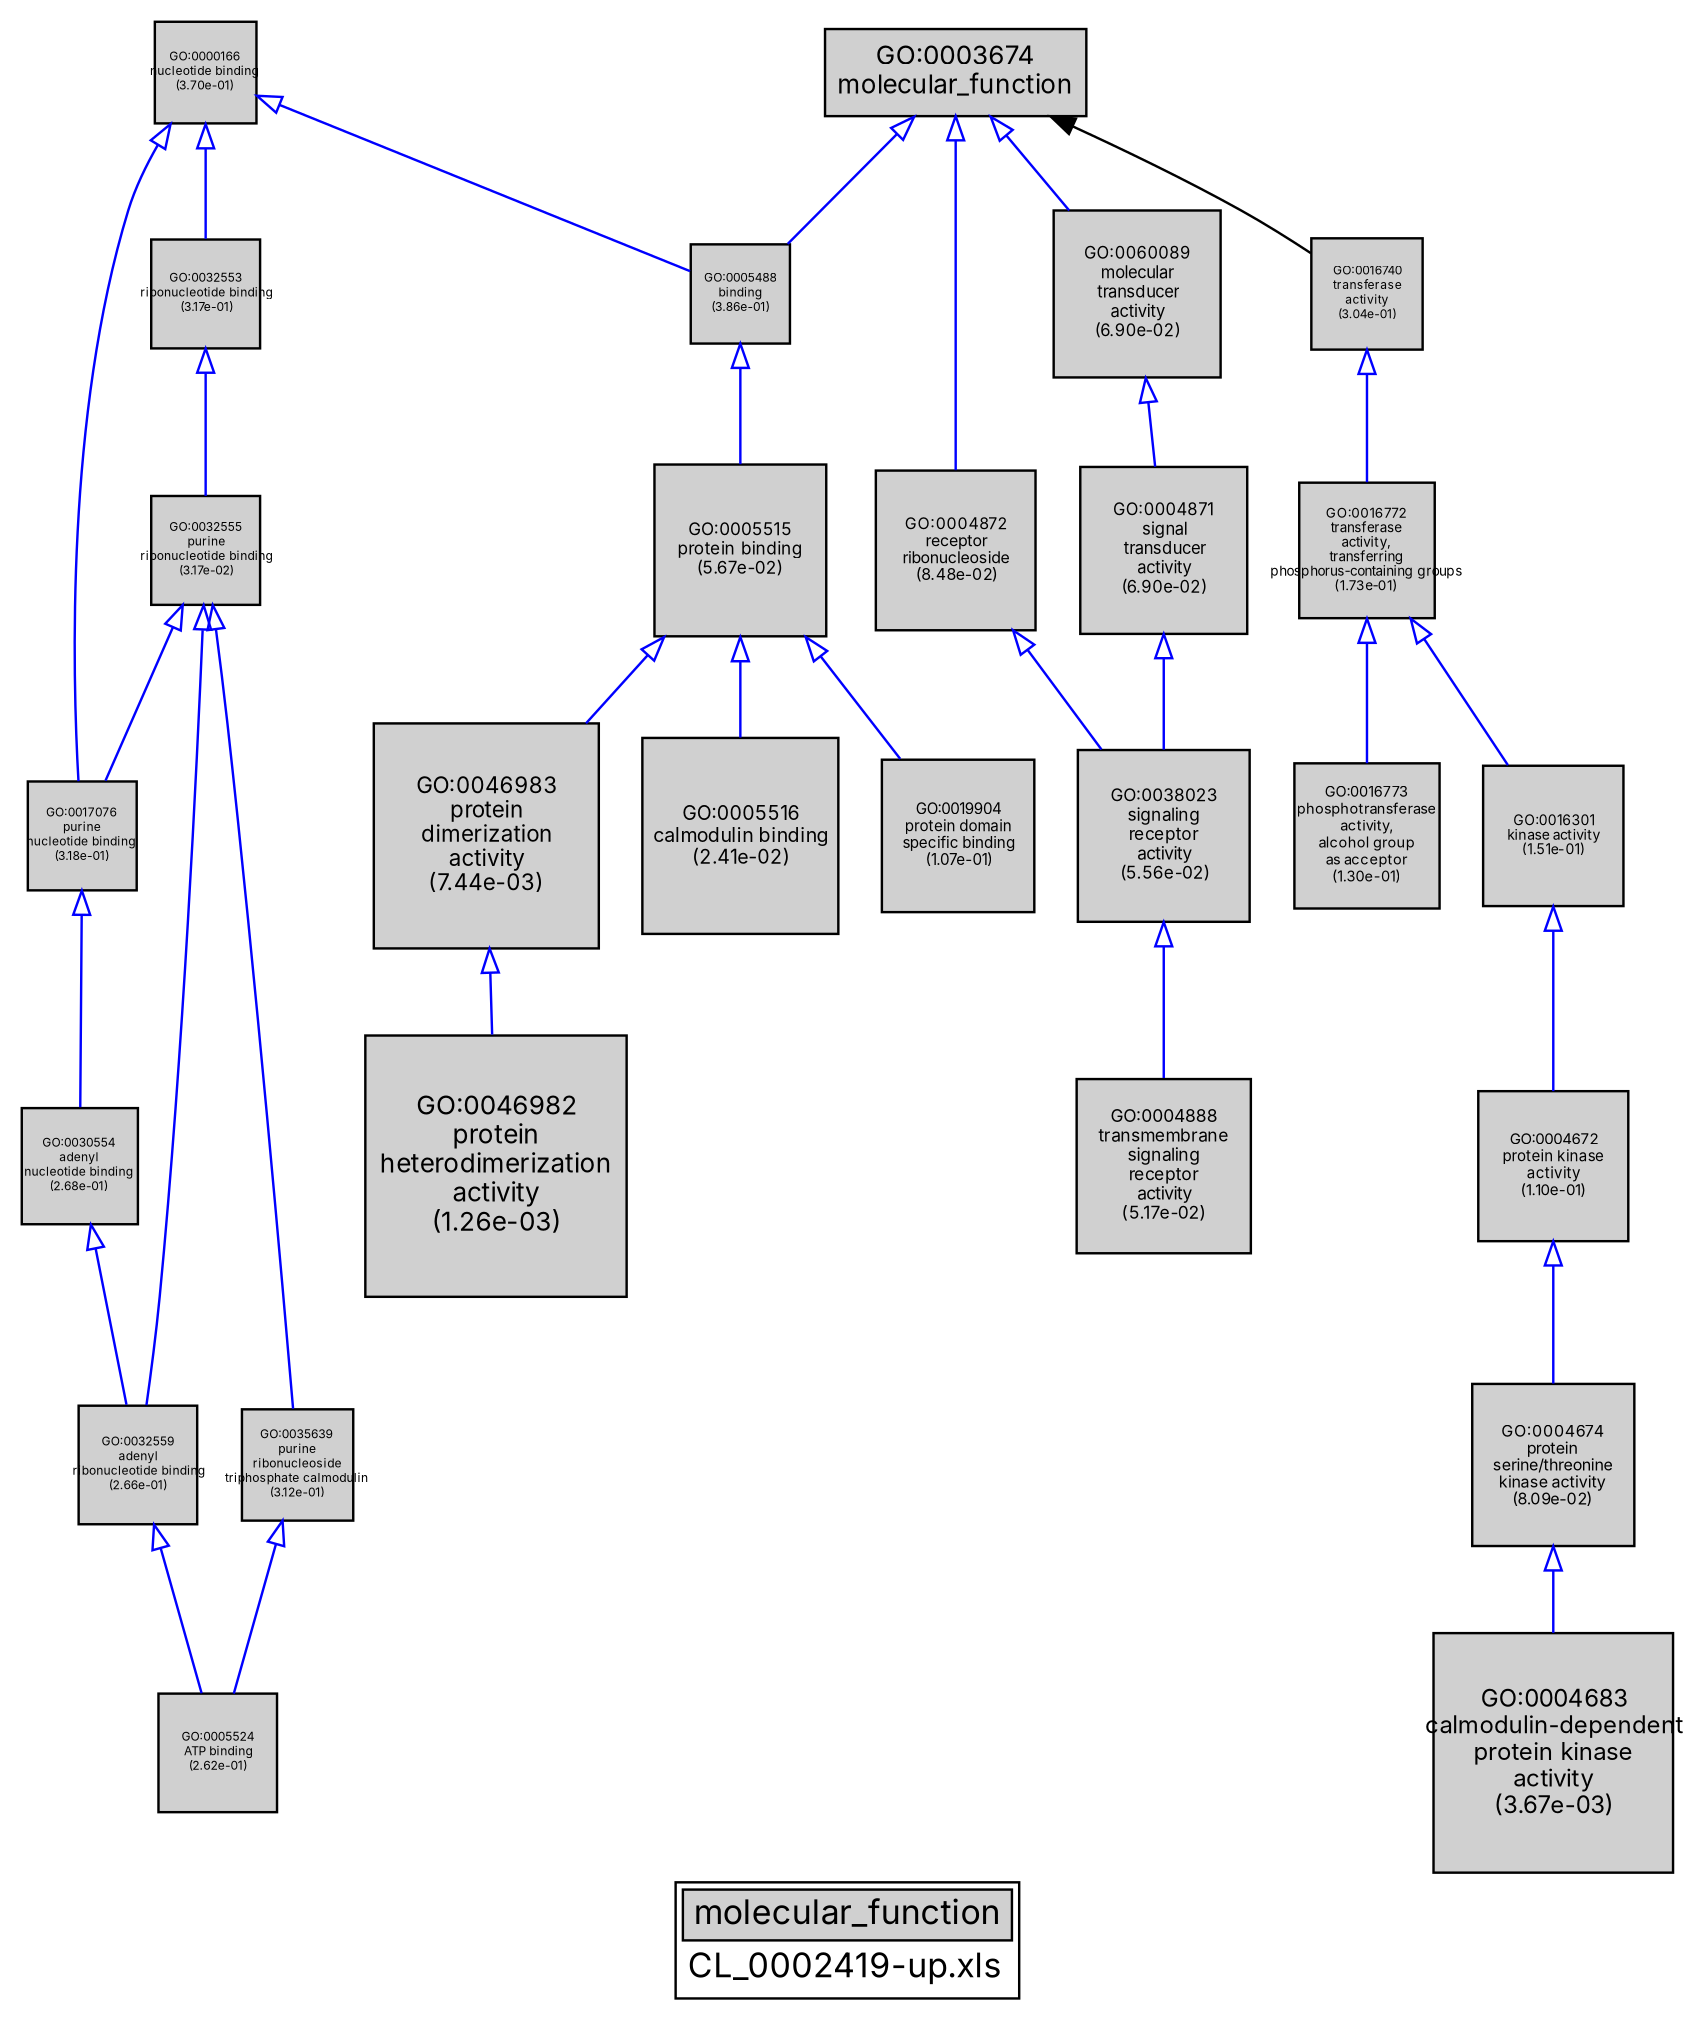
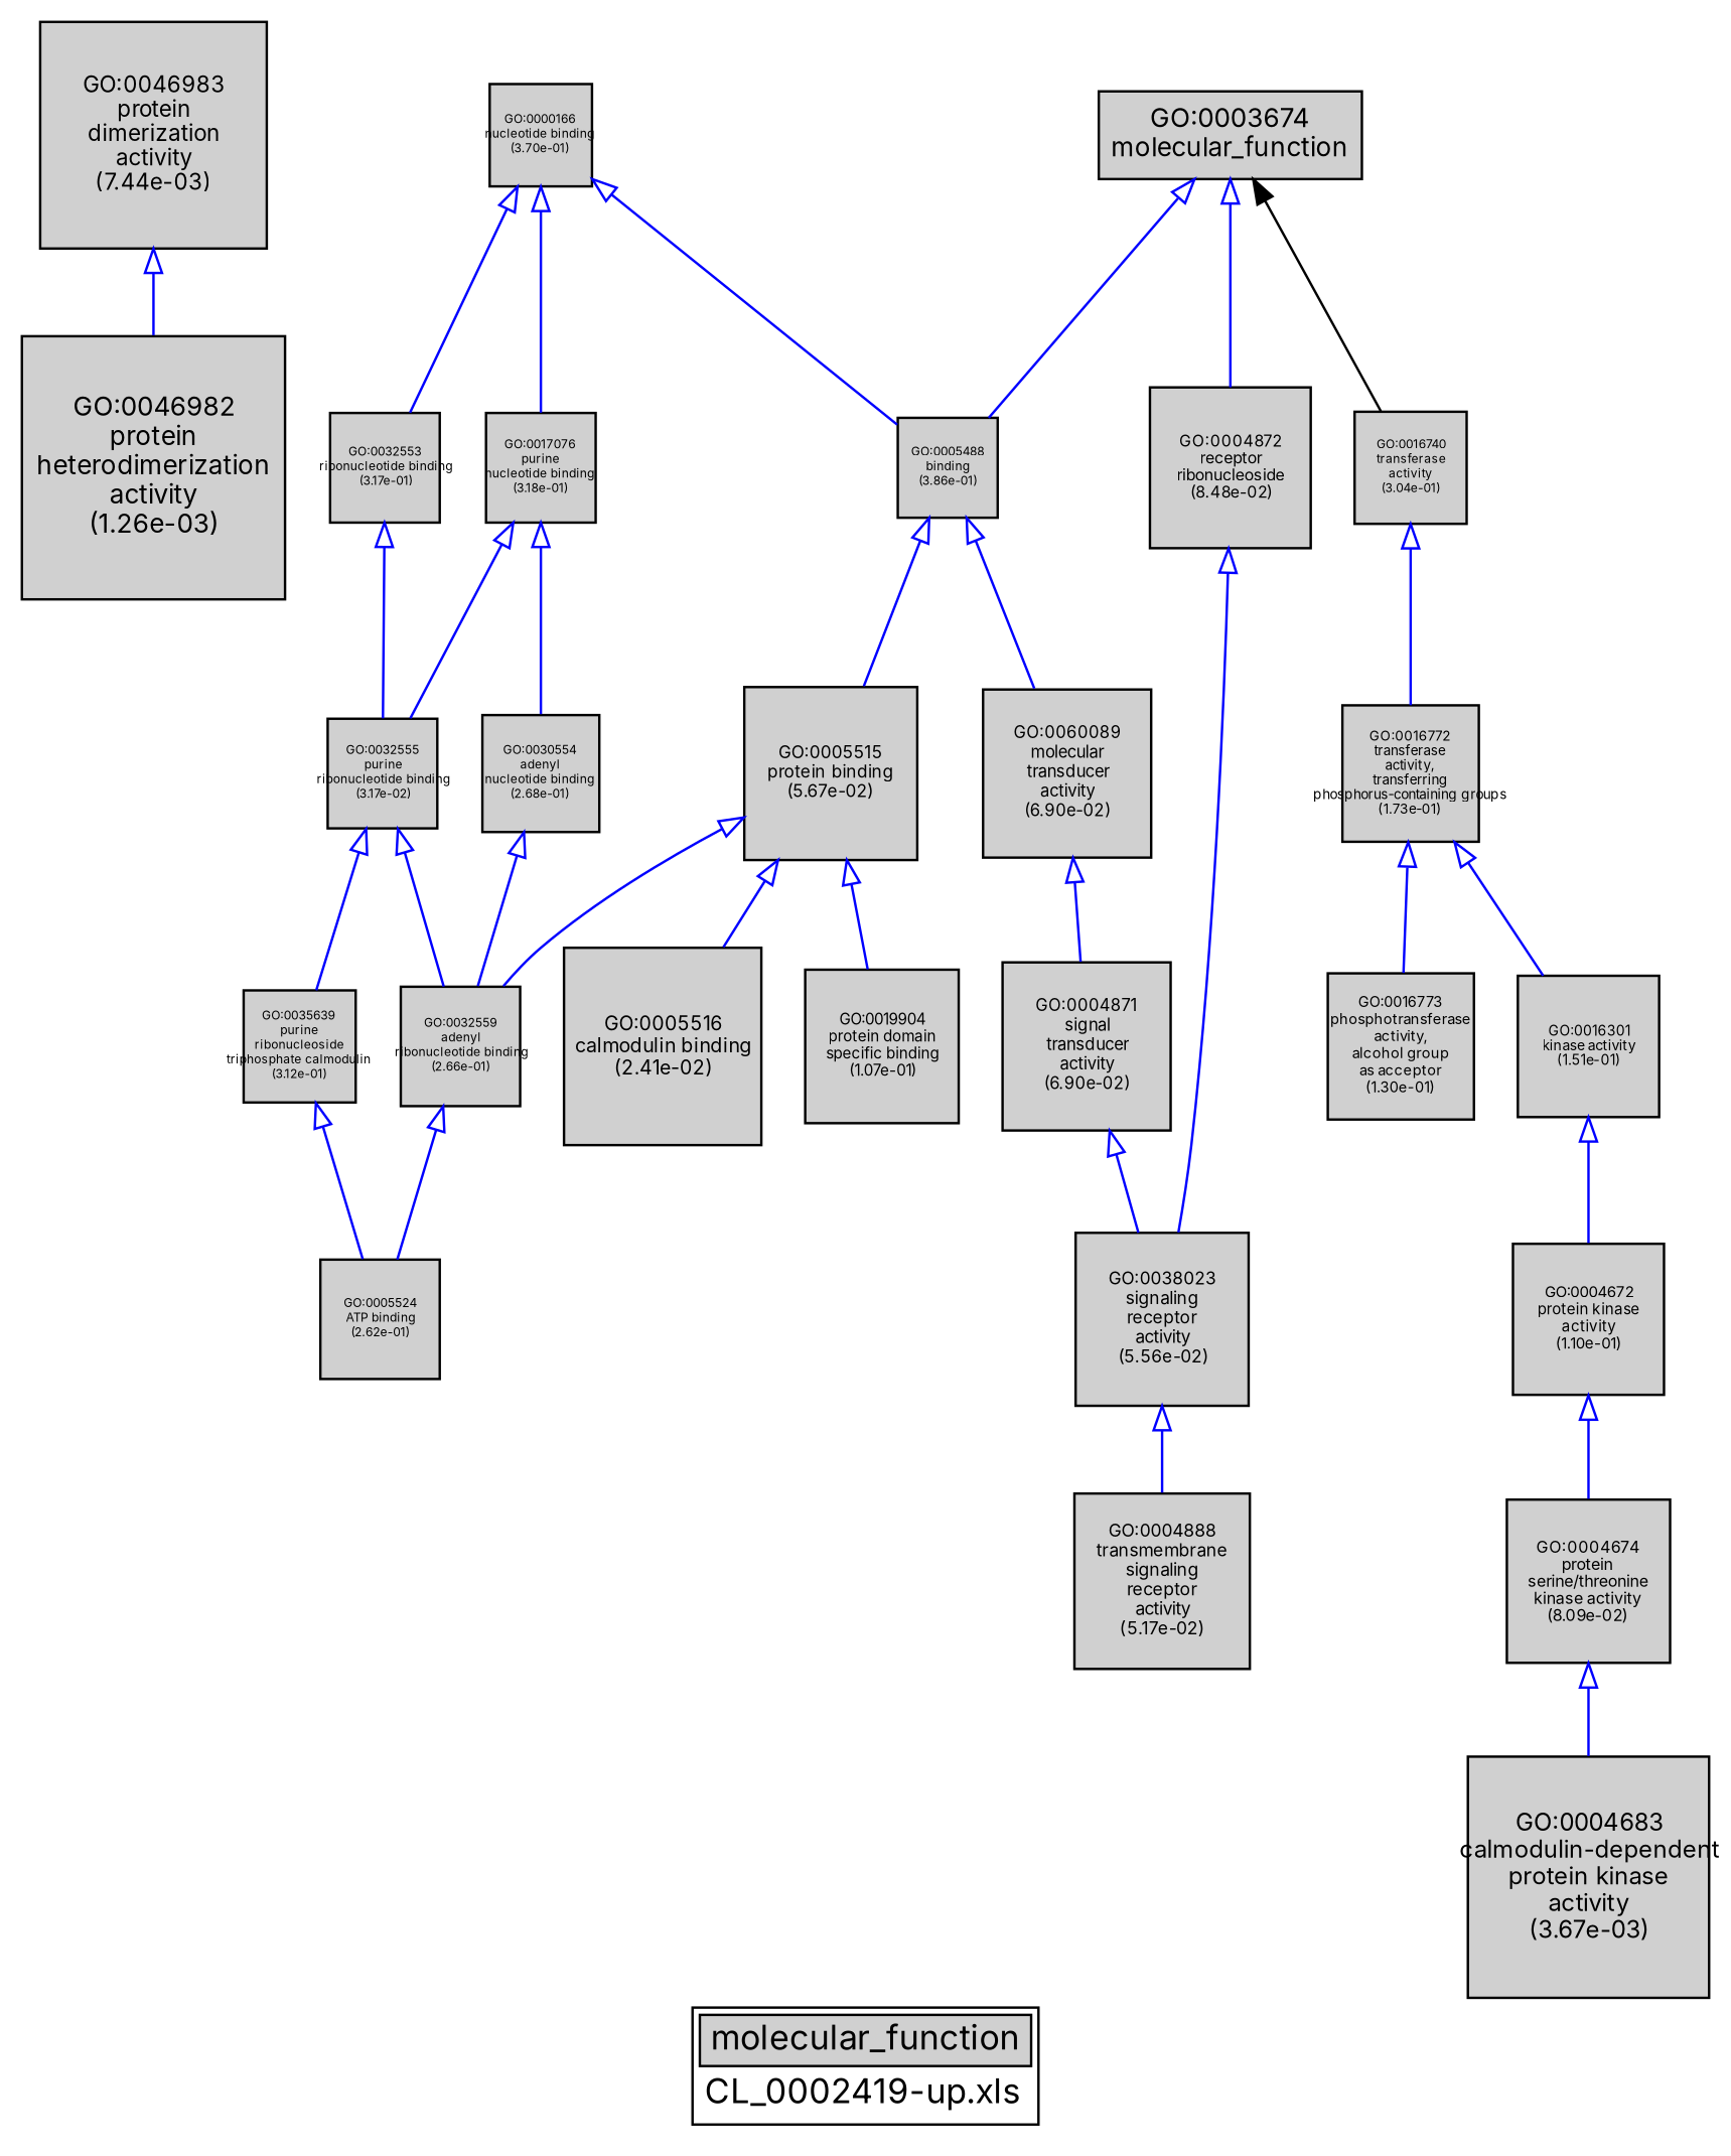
  digraph {
    bgcolor="#FFFFFF"
    fontname=Inter
    label=<<TABLE COLOR="black" BGCOLOR="white"><TR><TD COLSPAN="2" BGCOLOR="#D0D0D0"><FONT COLOR="black">molecular_function</FONT></TD></TR><TR><TD BORDER="0">CL_0002419-up.xls</TD></TR></TABLE>>
    node [color=black fillcolor="#D0D0D0" fixedsize=true fontcolor=black fontname=Inter fontsize=5.0 shape=box style=filled]
    edge [arrowtail=empty color=blue dir=back fontname=Inter weight=5.0]
    n1 [fontsize=9.25956050689 height=1.2860500704 label=<<TABLE BORDER="0"><TR><TD>GO:0046983<BR/>protein<BR/>dimerization<BR/>activity<BR/>(7.44e-03)</TD></TR></TABLE>> width=1.2860500704]
    n2 [fontsize=6.59032629977 height=0.91532309719 label=<<TABLE BORDER="0"><TR><TD>GO:0004872<BR/>receptor<BR/>ribonucleoside<BR/>(8.48e-02)</TD></TR></TABLE>> width=0.91532309719]
    n3 [fontsize=6.85718003011 height=0.952386115293 label=<<TABLE BORDER="0"><TR><TD>GO:0004871<BR/>signal<BR/>transducer<BR/>activity<BR/>(6.90e-02)</TD></TR></TABLE>> width=0.952386115293]
    n4 [fontsize=5.78288836279 height=0.803178939277 label=<<TABLE BORDER="0"><TR><TD>GO:0016301<BR/>kinase activity<BR/>(1.51e-01)</TD></TR></TABLE>> width=0.803178939277]
    n5 [fontsize=7.21353104353 height=1.0018793116 label=<<TABLE BORDER="0"><TR><TD>GO:0004888<BR/>transmembrane<BR/>signaling<BR/>receptor<BR/>activity<BR/>(5.17e-02)</TD></TR></TABLE>> width=1.0018793116]
    n6 [height=0.628767676846 label=<<TABLE BORDER="0"><TR><TD>GO:0032555<BR/>purine<BR/>ribonucleotide binding<BR/>(3.17e-02)</TD></TR></TABLE>> width=0.628767676846]
    n7 [height=0.585988585414 label=<<TABLE BORDER="0"><TR><TD>GO:0000166<BR/>nucleotide binding<BR/>(3.70e-01)</TD></TR></TABLE>> width=0.585988585414]
    n8 [height=0.672571716069 label=<<TABLE BORDER="0"><TR><TD>GO:0030554<BR/>adenyl<BR/>nucleotide binding<BR/>(2.68e-01)</TD></TR></TABLE>> width=0.672571716069]
    n9 [height=0.627837645517 label=<<TABLE BORDER="0"><TR><TD>GO:0017076<BR/>purine<BR/>nucleotide binding<BR/>(3.18e-01)</TD></TR></TABLE>> width=0.627837645517]
    n10 [fontsize=6.2385287725 height=0.866462329514 label=<<TABLE BORDER="0"><TR><TD>GO:0004672<BR/>protein kinase<BR/>activity<BR/>(1.10e-01)</TD></TR></TABLE>> width=0.866462329514]
    n11 [fontsize=6.85718003011 height=0.952386115293 label=<<TABLE BORDER="0"><TR><TD>GO:0060089<BR/>molecular<BR/>transducer<BR/>activity<BR/>(6.90e-02)</TD></TR></TABLE>> width=0.952386115293]
    n12 [height=0.633191245117 label=<<TABLE BORDER="0"><TR><TD>GO:0035639<BR/>purine<BR/>ribonucleoside<BR/>triphosphate calmodulin<BR/>(3.12e-01)</TD></TR></TABLE>> width=0.633191245117]
    n13 [fontsize=10.8 label=<<TABLE BORDER="0"><TR><TD>GO:0003674<BR/>molecular_function</TD></TR></TABLE>> width=1.5]
    n14 [fontsize=7.10111586804 height=0.986266092784 label=<<TABLE BORDER="0"><TR><TD>GO:0005515<BR/>protein binding<BR/>(5.67e-02)</TD></TR></TABLE>> width=0.986266092784]
    n15 [height=0.628634639446 label=<<TABLE BORDER="0"><TR><TD>GO:0032553<BR/>ribonucleotide binding<BR/>(3.17e-01)</TD></TR></TABLE>> width=0.628634639446]
    n16 [fontsize=6.65167095063 height=0.923843187588 label=<<TABLE BORDER="0"><TR><TD>GO:0004674<BR/>protein<BR/>serine/threonine<BR/>kinase activity<BR/>(8.09e-02)</TD></TR></TABLE>> width=0.923843187588]
    n17 [fontsize=6.00055402481 height=0.833410281224 label=<<TABLE BORDER="0"><TR><TD>GO:0016773<BR/>phosphotransferase<BR/>activity,<BR/>alcohol group<BR/>as acceptor<BR/>(1.30e-01)</TD></TR></TABLE>> width=0.833410281224]
    n18 [fontsize=10.8 height=1.5 label=<<TABLE BORDER="0"><TR><TD>GO:0046982<BR/>protein<BR/>heterodimerization<BR/>activity<BR/>(1.26e-03)</TD></TR></TABLE>> width=1.5]
    n19 [height=0.639744447142 label=<<TABLE BORDER="0"><TR><TD>GO:0016740<BR/>transferase<BR/>activity<BR/>(3.04e-01)</TD></TR></TABLE>> width=0.639744447142]
    n20 [fontsize=8.08263755523 height=1.12258854934 label=<<TABLE BORDER="0"><TR><TD>GO:0005516<BR/>calmodulin binding<BR/>(2.41e-02)</TD></TR></TABLE>> width=1.12258854934]
    n21 [fontsize=9.90234247872 height=1.37532534427 label=<<TABLE BORDER="0"><TR><TD>GO:0004683<BR/>calmodulin-dependent<BR/>protein kinase<BR/>activity<BR/>(3.67e-03)</TD></TR></TABLE>> width=1.37532534427]
    n22 [height=0.673655185155 label=<<TABLE BORDER="0"><TR><TD>GO:0032559<BR/>adenyl<BR/>ribonucleotide binding<BR/>(2.66e-01)</TD></TR></TABLE>> width=0.673655185155]
    n23 [height=0.677401510794 label=<<TABLE BORDER="0"><TR><TD>GO:0005524<BR/>ATP binding<BR/>(2.62e-01)</TD></TR></TABLE>> width=0.677401510794]
    n24 [height=0.573898351723 label=<<TABLE BORDER="0"><TR><TD>GO:0005488<BR/>binding<BR/>(3.86e-01)</TD></TR></TABLE>> width=0.573898351723]
    n25 [fontsize=5.57301535743 height=0.774029910754 label=<<TABLE BORDER="0"><TR><TD>GO:0016772<BR/>transferase<BR/>activity,<BR/>transferring<BR/>phosphorus-containing groups<BR/>(1.73e-01)</TD></TR></TABLE>> width=0.774029910754]
    n26 [fontsize=6.27727705117 height=0.871844034885 label=<<TABLE BORDER="0"><TR><TD>GO:0019904<BR/>protein domain<BR/>specific binding<BR/>(1.07e-01)</TD></TR></TABLE>> width=0.871844034885]
    n27 [fontsize=7.12446002074 height=0.989508336214 label=<<TABLE BORDER="0"><TR><TD>GO:0038023<BR/>signaling<BR/>receptor<BR/>activity<BR/>(5.56e-02)</TD></TR></TABLE>> width=0.989508336214]
    subgraph sub_1 {
      n1
      n2
      n3
      n4
      n5
      n6
      n7
      n8
      n9
      n10
      n11
      n12
      n13
      n14
      n15
      n16
      n17
      n18
      n19
      n20
      n21
      n22
      n23
      n24
      n25
      n26
      n27
    }
    subgraph sub_2 {
      subgraph sub_3 {
        subgraph sub_4 {
        }
        subgraph sub_5 {
        }
      }
      subgraph sub_6 {
      }
      subgraph sub_7 {
        n1
        n2
        n3
        n4
        n5
        n6
        n7
        n8
        n9
        n10
        n11
        n12
        n13
        n14
        n15
        n16
        n17
        n18
        n19
        n20
        n21
        n22
        n23
        n24
        n25
        n26
        n27
      }
    }
    n1 -> n18
    n2 -> n27
    n3 -> n27
    n4 -> n10
    n6 -> n12
    n6 -> n22
    n7 -> n9
    n7 -> n15
    n7 -> n24
    n8 -> n22
-   n6 -> n9
+   n9 -> n6
    n9 -> n8
    n10 -> n16
    n11 -> n3
    n12 -> n23
    n13 -> n2
-   n13 -> n11
+   n24 -> n11
    n13 -> n19 [weight=1 arrowtail="" color=""]
    n13 -> n24
-   n14 -> n1
+   n14 -> n22
    n14 -> n20
    n14 -> n26
    n15 -> n6
    n16 -> n21
    n19 -> n25
    n22 -> n23
    n24 -> n14
    n25 -> n4
    n25 -> n17
    n27 -> n5
  }
